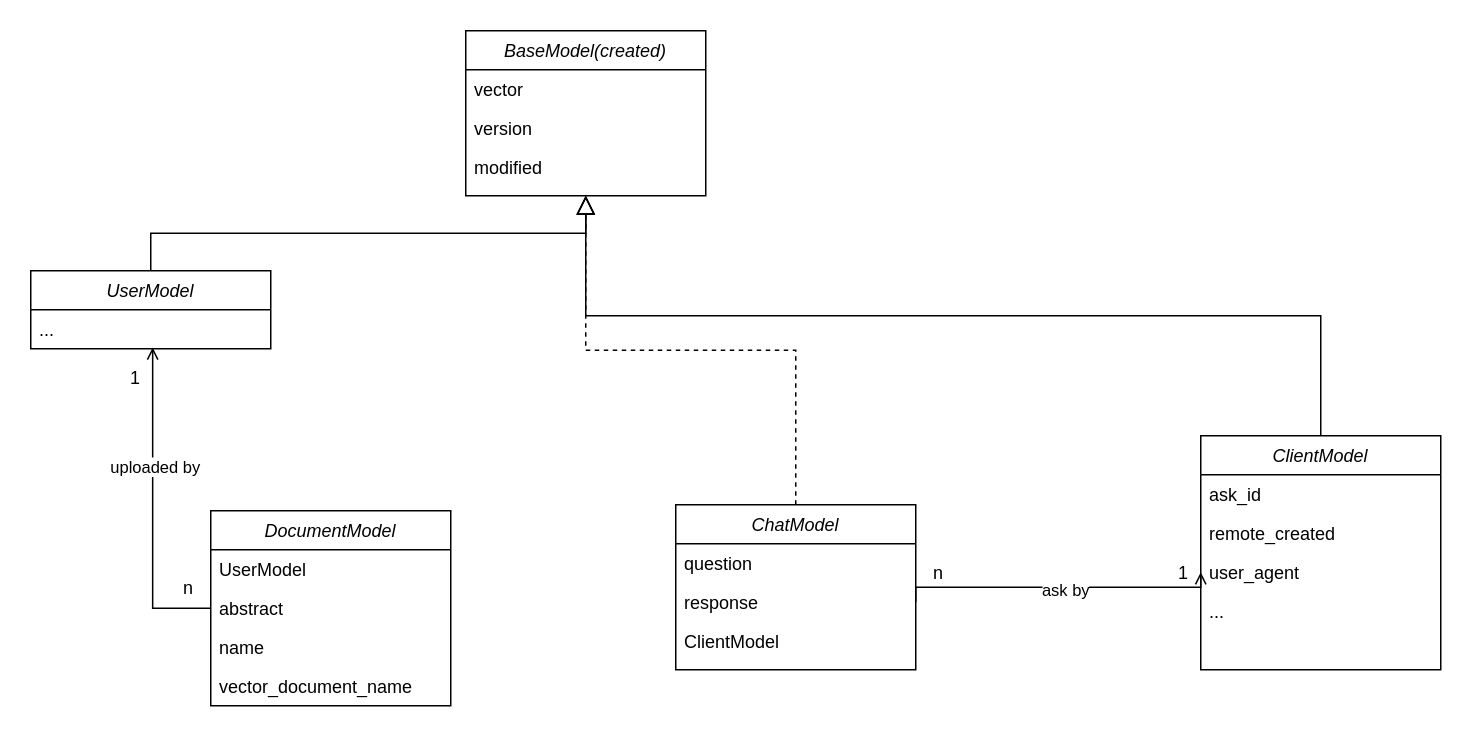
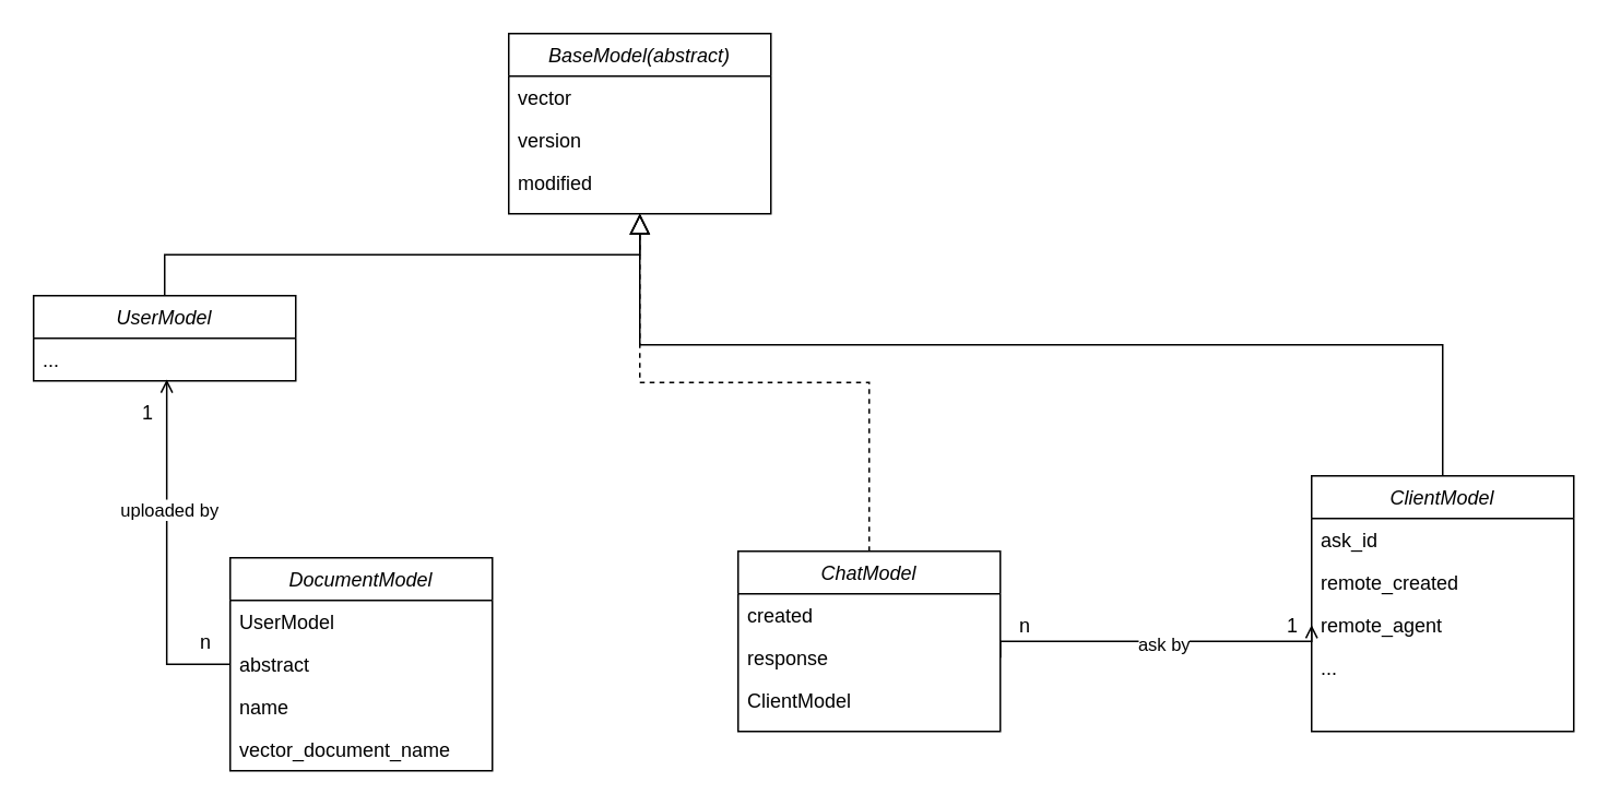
  <mxCell id="0" />
  <mxCell id="1" parent="0" />
- <mxCell id="2" value="BaseModel(created)" style="swimlane;fontStyle=2;align=center;verticalAlign=top;childLayout=stackLayout;horizontal=1;startSize=26;horizontalStack=0;resizeParent=1;resizeLast=0;collapsible=1;marginBottom=0;rounded=0;shadow=0;strokeWidth=1;" parent="1" vertex="1"><mxGeometry x="310" y="20" width="160" height="110" as="geometry"><mxRectangle x="230" y="140" width="160" height="26" as="alternateBounds" /></mxGeometry></mxCell>
+ <mxCell id="2" value="BaseModel(abstract)" style="swimlane;fontStyle=2;align=center;verticalAlign=top;childLayout=stackLayout;horizontal=1;startSize=26;horizontalStack=0;resizeParent=1;resizeLast=0;collapsible=1;marginBottom=0;rounded=0;shadow=0;strokeWidth=1;" parent="1" vertex="1"><mxGeometry x="310" y="20" width="160" height="110" as="geometry"><mxRectangle x="230" y="140" width="160" height="26" as="alternateBounds" /></mxGeometry></mxCell>
  <mxCell id="3" value="vector" style="text;align=left;verticalAlign=top;spacingLeft=4;spacingRight=4;overflow=hidden;rotatable=0;points=[[0,0.5],[1,0.5]];portConstraint=eastwest;rounded=0;shadow=0;html=0;" parent="2" vertex="1"><mxGeometry y="26" width="160" height="26" as="geometry" /></mxCell>
  <mxCell id="4" value="version" style="text;align=left;verticalAlign=top;spacingLeft=4;spacingRight=4;overflow=hidden;rotatable=0;points=[[0,0.5],[1,0.5]];portConstraint=eastwest;rounded=0;shadow=0;html=0;" parent="2" vertex="1"><mxGeometry y="52" width="160" height="26" as="geometry" /></mxCell>
  <mxCell id="5" value="modified" style="text;align=left;verticalAlign=top;spacingLeft=4;spacingRight=4;overflow=hidden;rotatable=0;points=[[0,0.5],[1,0.5]];portConstraint=eastwest;rounded=0;shadow=0;html=0;" parent="2" vertex="1"><mxGeometry y="78" width="160" height="26" as="geometry" /></mxCell>
  <mxCell id="6" value="ChatModel" style="swimlane;fontStyle=2;align=center;verticalAlign=top;childLayout=stackLayout;horizontal=1;startSize=26;horizontalStack=0;resizeParent=1;resizeLast=0;collapsible=1;marginBottom=0;rounded=0;shadow=0;strokeWidth=1;" parent="1" vertex="1"><mxGeometry x="450" y="336" width="160" height="110" as="geometry"><mxRectangle x="130" y="380" width="160" height="26" as="alternateBounds" /></mxGeometry></mxCell>
- <mxCell id="7" value="question" style="text;align=left;verticalAlign=top;spacingLeft=4;spacingRight=4;overflow=hidden;rotatable=0;points=[[0,0.5],[1,0.5]];portConstraint=eastwest;" parent="6" vertex="1"><mxGeometry y="26" width="160" height="26" as="geometry" /></mxCell>
+ <mxCell id="7" value="created" style="text;align=left;verticalAlign=top;spacingLeft=4;spacingRight=4;overflow=hidden;rotatable=0;points=[[0,0.5],[1,0.5]];portConstraint=eastwest;" parent="6" vertex="1"><mxGeometry y="26" width="160" height="26" as="geometry" /></mxCell>
  <mxCell id="8" value="response" style="text;align=left;verticalAlign=top;spacingLeft=4;spacingRight=4;overflow=hidden;rotatable=0;points=[[0,0.5],[1,0.5]];portConstraint=eastwest;rounded=0;shadow=0;html=0;" parent="6" vertex="1"><mxGeometry y="52" width="160" height="26" as="geometry" /></mxCell>
  <mxCell id="9" value="ClientModel" style="text;align=left;verticalAlign=top;spacingLeft=4;spacingRight=4;overflow=hidden;rotatable=0;points=[[0,0.5],[1,0.5]];portConstraint=eastwest;rounded=0;shadow=0;html=0;" parent="6" vertex="1"><mxGeometry y="78" width="160" height="26" as="geometry" /></mxCell>
  <mxCell id="10" value="" style="endArrow=block;endSize=10;endFill=0;shadow=0;strokeWidth=1;rounded=0;edgeStyle=elbowEdgeStyle;elbow=vertical;dashed=1;" parent="1" source="6" target="2" edge="1"><mxGeometry width="160" relative="1" as="geometry"><mxPoint x="390" y="153" as="sourcePoint" /><mxPoint x="390" y="153" as="targetPoint" /></mxGeometry></mxCell>
  <mxCell id="11" value="ClientModel" style="swimlane;fontStyle=2;align=center;verticalAlign=top;childLayout=stackLayout;horizontal=1;startSize=26;horizontalStack=0;resizeParent=1;resizeLast=0;collapsible=1;marginBottom=0;rounded=0;shadow=0;strokeWidth=1;" parent="1" vertex="1"><mxGeometry x="800" y="290" width="160" height="156" as="geometry"><mxRectangle x="130" y="380" width="160" height="26" as="alternateBounds" /></mxGeometry></mxCell>
  <mxCell id="12" value="ask_id" style="text;align=left;verticalAlign=top;spacingLeft=4;spacingRight=4;overflow=hidden;rotatable=0;points=[[0,0.5],[1,0.5]];portConstraint=eastwest;" parent="11" vertex="1"><mxGeometry y="26" width="160" height="26" as="geometry" /></mxCell>
  <mxCell id="13" value="remote_created" style="text;align=left;verticalAlign=top;spacingLeft=4;spacingRight=4;overflow=hidden;rotatable=0;points=[[0,0.5],[1,0.5]];portConstraint=eastwest;rounded=0;shadow=0;html=0;" parent="11" vertex="1"><mxGeometry y="52" width="160" height="26" as="geometry" /></mxCell>
- <mxCell id="14" value="user_agent" style="text;align=left;verticalAlign=top;spacingLeft=4;spacingRight=4;overflow=hidden;rotatable=0;points=[[0,0.5],[1,0.5]];portConstraint=eastwest;rounded=0;shadow=0;html=0;" parent="11" vertex="1"><mxGeometry y="78" width="160" height="26" as="geometry" /></mxCell>
+ <mxCell id="14" value="remote_agent" style="text;align=left;verticalAlign=top;spacingLeft=4;spacingRight=4;overflow=hidden;rotatable=0;points=[[0,0.5],[1,0.5]];portConstraint=eastwest;rounded=0;shadow=0;html=0;" parent="11" vertex="1"><mxGeometry y="78" width="160" height="26" as="geometry" /></mxCell>
  <mxCell id="15" value="..." style="text;align=left;verticalAlign=top;spacingLeft=4;spacingRight=4;overflow=hidden;rotatable=0;points=[[0,0.5],[1,0.5]];portConstraint=eastwest;rounded=0;shadow=0;html=0;" parent="11" vertex="1"><mxGeometry y="104" width="160" height="26" as="geometry" /></mxCell>
  <mxCell id="16" value="" style="endArrow=block;endSize=10;endFill=0;shadow=0;strokeWidth=1;rounded=0;edgeStyle=elbowEdgeStyle;elbow=vertical;exitX=0.5;exitY=0;exitDx=0;exitDy=0;" parent="1" source="11" edge="1"><mxGeometry width="160" relative="1" as="geometry"><mxPoint x="400" y="320" as="sourcePoint" /><mxPoint x="390" y="130" as="targetPoint" /></mxGeometry></mxCell>
  <mxCell id="17" value="" style="endArrow=open;shadow=0;strokeWidth=1;rounded=0;endFill=1;edgeStyle=elbowEdgeStyle;elbow=vertical;entryX=0;entryY=0.5;entryDx=0;entryDy=0;exitX=1;exitY=0.5;exitDx=0;exitDy=0;" parent="1" source="8" edge="1"><mxGeometry x="0.5" y="41" relative="1" as="geometry"><mxPoint x="610" y="569" as="sourcePoint" /><mxPoint x="800" y="381" as="targetPoint" /><mxPoint x="-40" y="32" as="offset" /></mxGeometry></mxCell>
  <mxCell id="18" value="n" style="resizable=0;align=left;verticalAlign=bottom;labelBackgroundColor=none;fontSize=12;" parent="17" connectable="0" vertex="1"><mxGeometry x="-1" relative="1" as="geometry"><mxPoint x="10" y="-11" as="offset" /></mxGeometry></mxCell>
  <mxCell id="19" value="1" style="resizable=0;align=right;verticalAlign=bottom;labelBackgroundColor=none;fontSize=12;" parent="17" connectable="0" vertex="1"><mxGeometry x="1" relative="1" as="geometry"><mxPoint x="-7" y="9" as="offset" /></mxGeometry></mxCell>
  <mxCell id="20" value="ask by" style="edgeLabel;html=1;align=center;verticalAlign=middle;resizable=0;points=[];" parent="17" vertex="1" connectable="0"><mxGeometry x="0.153" y="-1" relative="1" as="geometry"><mxPoint x="-12" as="offset" /></mxGeometry></mxCell>
  <mxCell id="21" value="DocumentModel" style="swimlane;fontStyle=2;align=center;verticalAlign=top;childLayout=stackLayout;horizontal=1;startSize=26;horizontalStack=0;resizeParent=1;resizeLast=0;collapsible=1;marginBottom=0;rounded=0;shadow=0;strokeWidth=1;" parent="1" vertex="1"><mxGeometry x="140" y="340" width="160" height="130" as="geometry"><mxRectangle x="130" y="380" width="160" height="26" as="alternateBounds" /></mxGeometry></mxCell>
  <mxCell id="22" value="UserModel" style="text;align=left;verticalAlign=top;spacingLeft=4;spacingRight=4;overflow=hidden;rotatable=0;points=[[0,0.5],[1,0.5]];portConstraint=eastwest;" parent="21" vertex="1"><mxGeometry y="26" width="160" height="26" as="geometry" /></mxCell>
  <mxCell id="23" value="abstract" style="text;align=left;verticalAlign=top;spacingLeft=4;spacingRight=4;overflow=hidden;rotatable=0;points=[[0,0.5],[1,0.5]];portConstraint=eastwest;rounded=0;shadow=0;html=0;" parent="21" vertex="1"><mxGeometry y="52" width="160" height="26" as="geometry" /></mxCell>
  <mxCell id="24" value="name" style="text;align=left;verticalAlign=top;spacingLeft=4;spacingRight=4;overflow=hidden;rotatable=0;points=[[0,0.5],[1,0.5]];portConstraint=eastwest;rounded=0;shadow=0;html=0;" parent="21" vertex="1"><mxGeometry y="78" width="160" height="26" as="geometry" /></mxCell>
  <mxCell id="25" value="vector_document_name" style="text;align=left;verticalAlign=top;spacingLeft=4;spacingRight=4;overflow=hidden;rotatable=0;points=[[0,0.5],[1,0.5]];portConstraint=eastwest;rounded=0;shadow=0;html=0;" parent="21" vertex="1"><mxGeometry y="104" width="160" height="26" as="geometry" /></mxCell>
  <mxCell id="26" value="UserModel" style="swimlane;fontStyle=2;align=center;verticalAlign=top;childLayout=stackLayout;horizontal=1;startSize=26;horizontalStack=0;resizeParent=1;resizeLast=0;collapsible=1;marginBottom=0;rounded=0;shadow=0;strokeWidth=1;" parent="1" vertex="1"><mxGeometry x="20" y="180" width="160" height="52" as="geometry"><mxRectangle x="230" y="140" width="160" height="26" as="alternateBounds" /></mxGeometry></mxCell>
  <mxCell id="27" value="..." style="text;align=left;verticalAlign=top;spacingLeft=4;spacingRight=4;overflow=hidden;rotatable=0;points=[[0,0.5],[1,0.5]];portConstraint=eastwest;rounded=0;shadow=0;html=0;" parent="26" vertex="1"><mxGeometry y="26" width="160" height="26" as="geometry" /></mxCell>
  <mxCell id="28" value="" style="endArrow=block;endSize=10;endFill=0;shadow=0;strokeWidth=1;rounded=0;edgeStyle=elbowEdgeStyle;elbow=vertical;exitX=0.5;exitY=0;exitDx=0;exitDy=0;" parent="1" source="26" edge="1"><mxGeometry width="160" relative="1" as="geometry"><mxPoint x="230" y="350" as="sourcePoint" /><mxPoint x="390" y="130" as="targetPoint" /></mxGeometry></mxCell>
  <mxCell id="29" value="" style="endArrow=open;shadow=0;strokeWidth=1;rounded=0;endFill=1;edgeStyle=elbowEdgeStyle;elbow=vertical;entryX=0.508;entryY=0.968;entryDx=0;entryDy=0;exitX=0;exitY=0.5;exitDx=0;exitDy=0;entryPerimeter=0;" parent="1" source="23" target="27" edge="1"><mxGeometry x="0.5" y="41" relative="1" as="geometry"><mxPoint x="-90" y="414" as="sourcePoint" /><mxPoint x="100" y="368" as="targetPoint" /><mxPoint x="-40" y="32" as="offset" /><Array as="points"><mxPoint x="60" y="405" /></Array></mxGeometry></mxCell>
  <mxCell id="30" value="n" style="resizable=0;align=left;verticalAlign=bottom;labelBackgroundColor=none;fontSize=12;" parent="29" connectable="0" vertex="1"><mxGeometry x="-1" relative="1" as="geometry"><mxPoint x="-20" y="-5" as="offset" /></mxGeometry></mxCell>
  <mxCell id="31" value="1" style="resizable=0;align=right;verticalAlign=bottom;labelBackgroundColor=none;fontSize=12;" parent="29" connectable="0" vertex="1"><mxGeometry x="1" relative="1" as="geometry"><mxPoint x="-7" y="29" as="offset" /></mxGeometry></mxCell>
  <mxCell id="32" value="uploaded by" style="edgeLabel;html=1;align=center;verticalAlign=middle;resizable=0;points=[];" parent="29" vertex="1" connectable="0"><mxGeometry x="0.247" y="-1" relative="1" as="geometry"><mxPoint as="offset" /></mxGeometry></mxCell>
